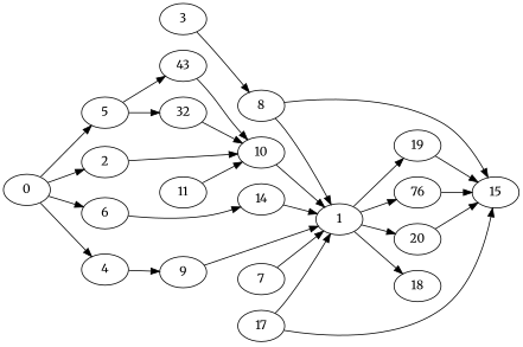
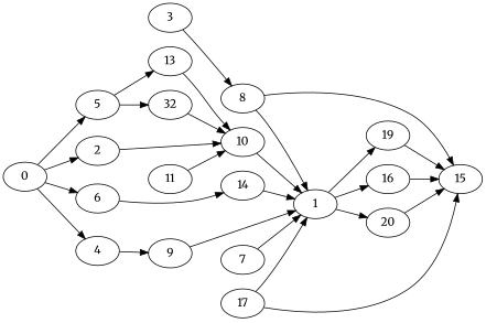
  digraph {
    fontname=Merriweather
    rankdir=LR
    node [Weight=9 fontname=Merriweather]
    edge [Weight=10 fontname=Merriweather]
    5 [Weight=7]
    0
    2
    6
    4 [Weight=10]
-   13 [Weight=7 label=43]
+   13 [Weight=7]
    n7 [Weight=2 label=32]
    10
    3 [Weight=4]
    8 [Weight=8]
    14 [Weight=7]
    9 [Weight=2]
    11 [Weight=6]
    7 [Weight=10]
    1 [Weight=10]
    15
    19 [Weight=6]
-   16 [Weight=3 label=76]
+   16 [Weight=3]
    20 [Weight=5]
-   18 [Weight=2]
    17 [Weight=3]
    5 -> 13 [Weight=12]
    5 -> n7 [Weight=7]
    0 -> 5 [Weight=12]
    0 -> 2 [Weight=9]
    0 -> 6 [Weight=4]
    0 -> 4 [Weight=13]
    2 -> 10 [Weight=13]
    6 -> 14
    4 -> 9 [Weight=7]
    13 -> 10 [Weight=13]
    n7 -> 10 [Weight=6]
    10 -> 1 [Weight=15]
    3 -> 8 [Weight=13]
    8 -> 1
    8 -> 15 [Weight=6]
    14 -> 1 [Weight=4]
    9 -> 1
    11 -> 10 [Weight=3]
    7 -> 1 [Weight=15]
    1 -> 19 [Weight=6]
    1 -> 16 [Weight=7]
    1 -> 20 [Weight=3]
-   1 -> 18 [Weight=3]
    19 -> 15
    16 -> 15 [Weight=12]
    20 -> 15
    17 -> 1
    17 -> 15 [Weight=6]
  }
